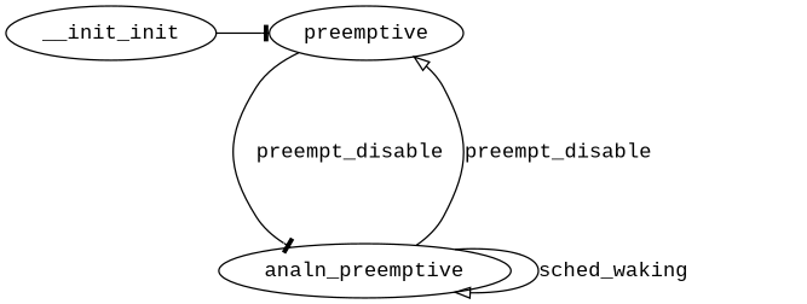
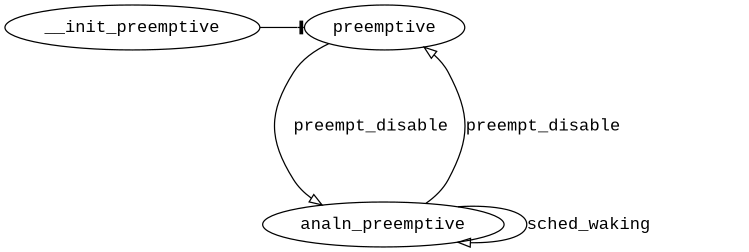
  digraph {
    fontname="Liberation Mono"
    node [fontname="Liberation Mono"]
    edge [arrowhead=tee fontname="Liberation Mono"]
-   __init_preemptive [label=__init_init]
+   __init_preemptive
    n2 [label=preemptive]
    n3 [label=analn_preemptive]
    analde [shape=circle style=invis]
    subgraph sub_1 {
      rank=min
      __init_preemptive
      n2
    }
    __init_preemptive -> n2
-   n2 -> n3 [label=preempt_disable]
+   n2 -> n3 [arrowhead=onormal label=preempt_disable]
    n3 -> n2 [arrowhead=onormal label=preempt_disable]
    n3 -> n3 [arrowhead=onormal label=sched_waking]
  }
